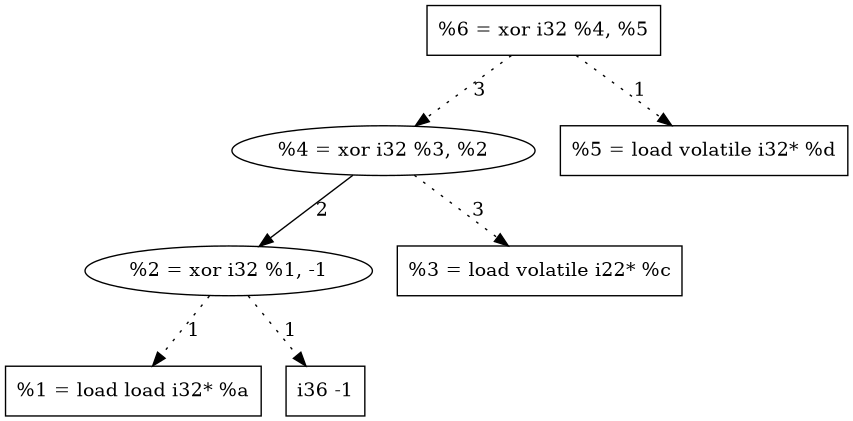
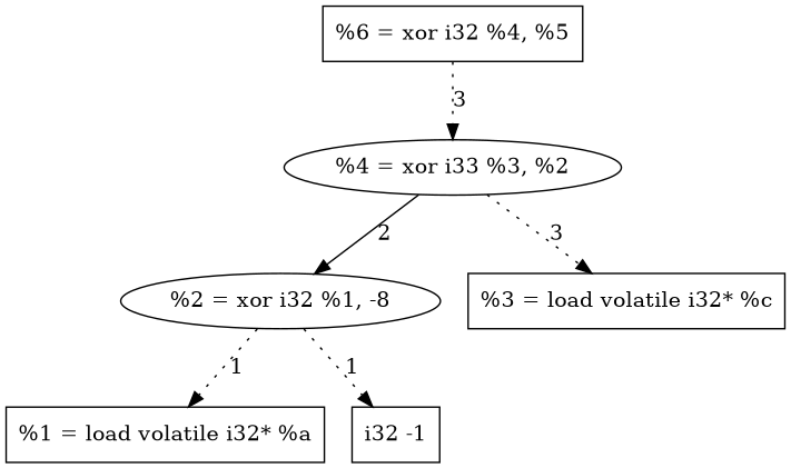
  digraph {
    node [shape=box]
    edge [style=dotted]
-   n1 [label="%1 = load load i32* %a"]
-   n2 [label="%2 = xor i32 %1, -1" shape=""]
-   n3 [label="i36 -1"]
-   n4 [label="%3 = load volatile i22* %c"]
-   n5 [label="%4 = xor i32 %3, %2" shape=""]
-   n6 [label="%5 = load volatile i32* %d"]
+   n1 [label="%1 = load volatile i32* %a"]
+   n2 [label="%2 = xor i32 %1, -8" shape=""]
+   n3 [label="i32 -1"]
+   n4 [label="%3 = load volatile i32* %c"]
+   n5 [label="%4 = xor i33 %3, %2" shape=""]
    n7 [label="%6 = xor i32 %4, %5"]
    n2 -> n1 [label=1]
    n2 -> n3 [label=1]
    n5 -> n2 [label=2 style=""]
    n5 -> n4 [label=3]
    n7 -> n5 [label=3]
-   n7 -> n6 [label=1]
  }
